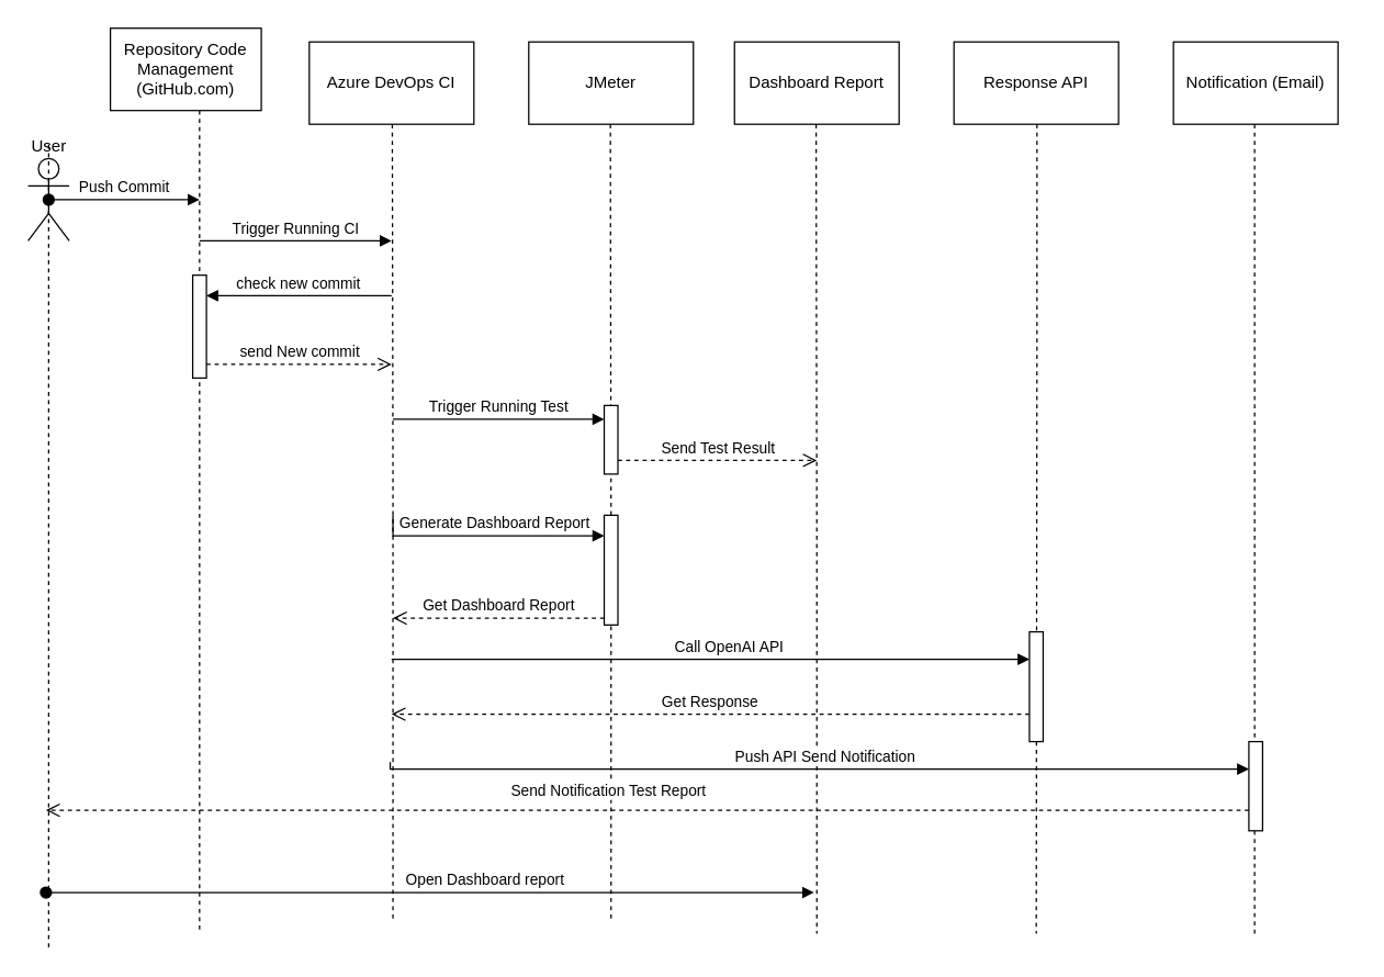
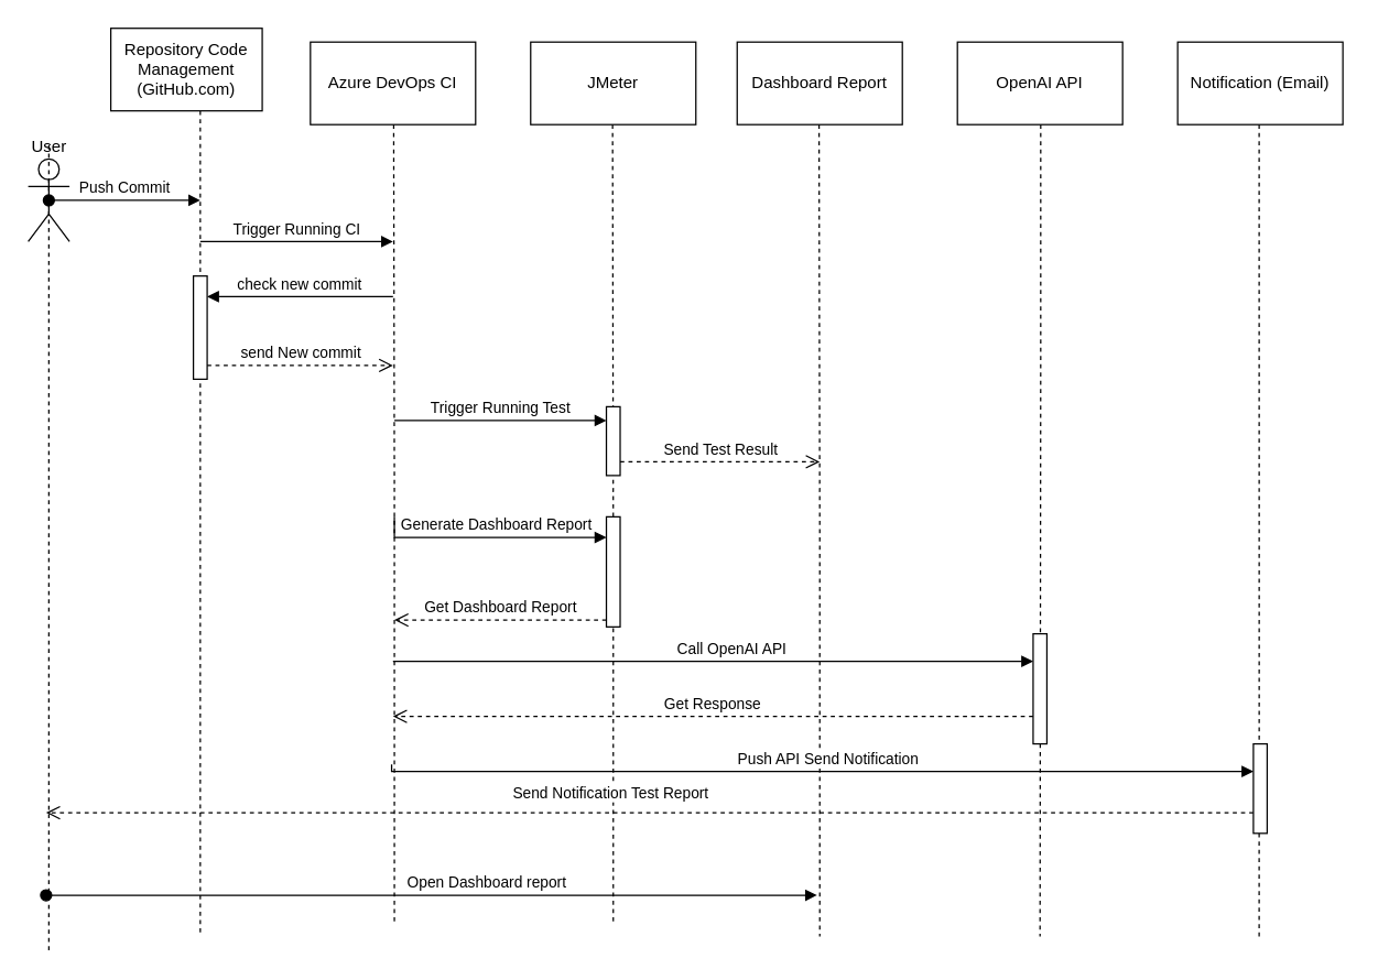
  <mxCell id="0" />
  <mxCell id="1" parent="0" />
  <mxCell id="2" value="User" style="shape=umlActor;verticalLabelPosition=top;verticalAlign=bottom;html=1;labelPosition=center;align=center;" parent="1" vertex="1"><mxGeometry x="20" y="115" width="30" height="60" as="geometry" /></mxCell>
  <mxCell id="3" style="edgeStyle=orthogonalEdgeStyle;rounded=0;orthogonalLoop=1;jettySize=auto;html=1;dashed=1;endArrow=none;endFill=0;" parent="1" source="4" edge="1"><mxGeometry relative="1" as="geometry"><mxPoint x="145" y="680" as="targetPoint" /><Array as="points"><mxPoint x="145" y="606" /></Array></mxGeometry></mxCell>
  <mxCell id="4" value="Repository Code Management (GitHub.com)" style="html=1;whiteSpace=wrap;" parent="1" vertex="1"><mxGeometry x="80" y="20" width="110" height="60" as="geometry" /></mxCell>
  <mxCell id="5" value="Azure DevOps CI" style="whiteSpace=wrap;html=1;" parent="1" vertex="1"><mxGeometry x="225" y="30" width="120" height="60" as="geometry" /></mxCell>
  <mxCell id="6" value="JMeter" style="whiteSpace=wrap;html=1;" parent="1" vertex="1"><mxGeometry x="385" y="30" width="120" height="60" as="geometry" /></mxCell>
  <mxCell id="7" value="Notification (Email)" style="whiteSpace=wrap;html=1;" parent="1" vertex="1"><mxGeometry x="855" y="30" width="120" height="60" as="geometry" /></mxCell>
  <mxCell id="8" value="Dashboard Report" style="whiteSpace=wrap;html=1;" parent="1" vertex="1"><mxGeometry x="535" y="30" width="120" height="60" as="geometry" /></mxCell>
  <mxCell id="9" style="edgeStyle=orthogonalEdgeStyle;rounded=0;orthogonalLoop=1;jettySize=auto;html=1;dashed=1;endArrow=none;endFill=0;" parent="1" edge="1"><mxGeometry relative="1" as="geometry"><mxPoint x="286" y="670" as="targetPoint" /><mxPoint x="285.5" y="90" as="sourcePoint" /><Array as="points"><mxPoint x="285" y="345" /><mxPoint x="285" y="345" /></Array></mxGeometry></mxCell>
  <mxCell id="10" style="edgeStyle=orthogonalEdgeStyle;rounded=0;orthogonalLoop=1;jettySize=auto;html=1;dashed=1;endArrow=none;endFill=0;" parent="1" edge="1"><mxGeometry relative="1" as="geometry"><mxPoint x="445" y="670" as="targetPoint" /><mxPoint x="444.5" y="90" as="sourcePoint" /></mxGeometry></mxCell>
  <mxCell id="11" style="edgeStyle=orthogonalEdgeStyle;rounded=0;orthogonalLoop=1;jettySize=auto;html=1;dashed=1;endArrow=none;endFill=0;" parent="1" edge="1"><mxGeometry relative="1" as="geometry"><mxPoint x="595" y="680" as="targetPoint" /><mxPoint x="594.5" y="90" as="sourcePoint" /></mxGeometry></mxCell>
  <mxCell id="12" style="edgeStyle=orthogonalEdgeStyle;rounded=0;orthogonalLoop=1;jettySize=auto;html=1;dashed=1;endArrow=none;endFill=0;" parent="1" source="31" edge="1"><mxGeometry relative="1" as="geometry"><mxPoint x="914.17" y="680" as="targetPoint" /><mxPoint x="914.17" y="90" as="sourcePoint" /><Array as="points"><mxPoint x="914" y="600" /><mxPoint x="914" y="600" /></Array></mxGeometry></mxCell>
  <mxCell id="13" style="edgeStyle=orthogonalEdgeStyle;rounded=0;orthogonalLoop=1;jettySize=auto;html=1;dashed=1;endArrow=none;endFill=0;" parent="1" edge="1"><mxGeometry relative="1" as="geometry"><mxPoint x="35" y="690" as="targetPoint" /><mxPoint x="35" y="105" as="sourcePoint" /><Array as="points"><mxPoint x="35" y="105" /></Array></mxGeometry></mxCell>
  <mxCell id="14" value="Push Commit" style="html=1;verticalAlign=bottom;startArrow=oval;startFill=1;endArrow=block;startSize=8;edgeStyle=elbowEdgeStyle;elbow=vertical;curved=0;rounded=0;" parent="1" edge="1"><mxGeometry width="60" relative="1" as="geometry"><mxPoint x="35" y="145" as="sourcePoint" /><mxPoint x="145" y="145" as="targetPoint" /></mxGeometry></mxCell>
  <mxCell id="15" value="Trigger Running CI" style="html=1;verticalAlign=bottom;endArrow=block;edgeStyle=elbowEdgeStyle;elbow=vertical;curved=0;rounded=0;" parent="1" edge="1"><mxGeometry width="80" relative="1" as="geometry"><mxPoint x="145" y="175" as="sourcePoint" /><mxPoint x="285" y="175" as="targetPoint" /></mxGeometry></mxCell>
  <mxCell id="16" value="" style="html=1;points=[];perimeter=orthogonalPerimeter;outlineConnect=0;targetShapes=umlLifeline;portConstraint=eastwest;newEdgeStyle={&quot;edgeStyle&quot;:&quot;elbowEdgeStyle&quot;,&quot;elbow&quot;:&quot;vertical&quot;,&quot;curved&quot;:0,&quot;rounded&quot;:0};" parent="1" vertex="1"><mxGeometry x="140" y="200" width="10" height="75" as="geometry" /></mxCell>
  <mxCell id="17" value="check new commit" style="html=1;verticalAlign=bottom;endArrow=block;edgeStyle=elbowEdgeStyle;elbow=vertical;curved=0;rounded=0;" parent="1" target="16" edge="1"><mxGeometry relative="1" as="geometry"><mxPoint x="285" y="215" as="sourcePoint" /><Array as="points"><mxPoint x="205" y="215" /></Array></mxGeometry></mxCell>
  <mxCell id="18" value="send New commit" style="html=1;verticalAlign=bottom;endArrow=open;dashed=1;endSize=8;edgeStyle=elbowEdgeStyle;elbow=vertical;curved=0;rounded=0;" parent="1" source="16" edge="1"><mxGeometry relative="1" as="geometry"><mxPoint x="285" y="265" as="targetPoint" /></mxGeometry></mxCell>
  <mxCell id="19" value="" style="html=1;points=[];perimeter=orthogonalPerimeter;outlineConnect=0;targetShapes=umlLifeline;portConstraint=eastwest;newEdgeStyle={&quot;edgeStyle&quot;:&quot;elbowEdgeStyle&quot;,&quot;elbow&quot;:&quot;vertical&quot;,&quot;curved&quot;:0,&quot;rounded&quot;:0};" parent="1" vertex="1"><mxGeometry x="440" y="295" width="10" height="50" as="geometry" /></mxCell>
  <mxCell id="20" value="Trigger Running Test" style="html=1;verticalAlign=bottom;endArrow=block;edgeStyle=elbowEdgeStyle;elbow=vertical;curved=0;rounded=0;" parent="1" target="19" edge="1"><mxGeometry relative="1" as="geometry"><mxPoint x="286" y="305" as="sourcePoint" /></mxGeometry></mxCell>
  <mxCell id="21" value="Send Test Result" style="html=1;verticalAlign=bottom;endArrow=open;dashed=1;endSize=8;edgeStyle=elbowEdgeStyle;elbow=vertical;curved=0;rounded=0;" parent="1" source="19" edge="1"><mxGeometry relative="1" as="geometry"><mxPoint x="595" y="335" as="targetPoint" /><Array as="points"><mxPoint x="565" y="335" /></Array></mxGeometry></mxCell>
  <mxCell id="22" value="" style="html=1;points=[];perimeter=orthogonalPerimeter;outlineConnect=0;targetShapes=umlLifeline;portConstraint=eastwest;newEdgeStyle={&quot;edgeStyle&quot;:&quot;elbowEdgeStyle&quot;,&quot;elbow&quot;:&quot;vertical&quot;,&quot;curved&quot;:0,&quot;rounded&quot;:0};" parent="1" vertex="1"><mxGeometry x="440" y="375" width="10" height="80" as="geometry" /></mxCell>
  <mxCell id="23" value="Generate Dashboard Report" style="html=1;verticalAlign=bottom;endArrow=block;edgeStyle=elbowEdgeStyle;elbow=vertical;curved=0;rounded=0;" parent="1" target="22" edge="1"><mxGeometry x="0.057" relative="1" as="geometry"><mxPoint x="286" y="375" as="sourcePoint" /><Array as="points"><mxPoint x="385" y="390" /><mxPoint x="385" y="380" /></Array><mxPoint as="offset" /></mxGeometry></mxCell>
  <mxCell id="24" value="Get Dashboard Report" style="html=1;verticalAlign=bottom;endArrow=open;dashed=1;endSize=8;edgeStyle=elbowEdgeStyle;elbow=vertical;curved=0;rounded=0;" parent="1" source="22" edge="1"><mxGeometry relative="1" as="geometry"><mxPoint x="286" y="450" as="targetPoint" /></mxGeometry></mxCell>
  <mxCell id="25" value="Push API Send Notification" style="html=1;verticalAlign=bottom;endArrow=block;edgeStyle=elbowEdgeStyle;elbow=vertical;curved=0;rounded=0;" parent="1" target="31" edge="1"><mxGeometry x="0.02" relative="1" as="geometry"><mxPoint x="284" y="555" as="sourcePoint" /><Array as="points"><mxPoint x="511" y="560" /></Array><mxPoint as="offset" /></mxGeometry></mxCell>
  <mxCell id="26" value="Send Notification Test Report" style="html=1;verticalAlign=bottom;endArrow=open;dashed=1;endSize=8;edgeStyle=elbowEdgeStyle;elbow=vertical;curved=0;rounded=0;" parent="1" edge="1"><mxGeometry x="0.064" y="-5" relative="1" as="geometry"><mxPoint x="33" y="590" as="targetPoint" /><mxPoint as="offset" /><mxPoint x="910" y="590" as="sourcePoint" /></mxGeometry></mxCell>
  <mxCell id="27" value="Open Dashboard report" style="html=1;verticalAlign=bottom;startArrow=oval;startFill=1;endArrow=block;startSize=8;edgeStyle=elbowEdgeStyle;elbow=vertical;curved=0;rounded=0;" parent="1" edge="1"><mxGeometry x="0.143" width="60" relative="1" as="geometry"><mxPoint x="33" y="650" as="sourcePoint" /><mxPoint x="593" y="650" as="targetPoint" /><mxPoint as="offset" /></mxGeometry></mxCell>
- <mxCell id="28" value="Response API" style="whiteSpace=wrap;html=1;" parent="1" vertex="1"><mxGeometry x="695" y="30" width="120" height="60" as="geometry" /></mxCell>
+ <mxCell id="28" value="OpenAI API" style="whiteSpace=wrap;html=1;" parent="1" vertex="1"><mxGeometry x="695" y="30" width="120" height="60" as="geometry" /></mxCell>
  <mxCell id="29" value="" style="edgeStyle=orthogonalEdgeStyle;rounded=0;orthogonalLoop=1;jettySize=auto;html=1;dashed=1;endArrow=none;endFill=0;" parent="1" edge="1"><mxGeometry relative="1" as="geometry"><mxPoint x="755" y="680" as="targetPoint" /><mxPoint x="755.5" y="90" as="sourcePoint" /><Array as="points"><mxPoint x="755" y="260" /><mxPoint x="755" y="260" /></Array></mxGeometry></mxCell>
  <mxCell id="30" value="" style="edgeStyle=orthogonalEdgeStyle;rounded=0;orthogonalLoop=1;jettySize=auto;html=1;dashed=1;endArrow=none;endFill=0;" parent="1" target="31" edge="1"><mxGeometry relative="1" as="geometry"><mxPoint x="914.17" y="680" as="targetPoint" /><mxPoint x="914.17" y="90" as="sourcePoint" /><Array as="points"><mxPoint x="915" y="440" /><mxPoint x="915" y="440" /></Array></mxGeometry></mxCell>
  <mxCell id="31" value="" style="html=1;points=[];perimeter=orthogonalPerimeter;outlineConnect=0;targetShapes=umlLifeline;portConstraint=eastwest;newEdgeStyle={&quot;edgeStyle&quot;:&quot;elbowEdgeStyle&quot;,&quot;elbow&quot;:&quot;vertical&quot;,&quot;curved&quot;:0,&quot;rounded&quot;:0};" parent="1" vertex="1"><mxGeometry x="910" y="540" width="10" height="65" as="geometry" /></mxCell>
  <mxCell id="32" value="Call OpenAI API" style="html=1;verticalAlign=bottom;endArrow=block;edgeStyle=elbowEdgeStyle;elbow=vertical;curved=0;rounded=0;" parent="1" edge="1"><mxGeometry x="0.057" relative="1" as="geometry"><mxPoint x="285" y="480" as="sourcePoint" /><Array as="points"><mxPoint x="666" y="480" /><mxPoint x="987" y="475" /></Array><mxPoint as="offset" /><mxPoint x="750" y="480" as="targetPoint" /></mxGeometry></mxCell>
  <mxCell id="33" value="Get Response" style="html=1;verticalAlign=bottom;endArrow=open;dashed=1;endSize=8;edgeStyle=elbowEdgeStyle;elbow=vertical;curved=0;rounded=0;" parent="1" edge="1"><mxGeometry relative="1" as="geometry"><mxPoint x="285" y="520" as="targetPoint" /><mxPoint x="750" y="520" as="sourcePoint" /></mxGeometry></mxCell>
  <mxCell id="34" value="" style="html=1;points=[];perimeter=orthogonalPerimeter;outlineConnect=0;targetShapes=umlLifeline;portConstraint=eastwest;newEdgeStyle={&quot;edgeStyle&quot;:&quot;elbowEdgeStyle&quot;,&quot;elbow&quot;:&quot;vertical&quot;,&quot;curved&quot;:0,&quot;rounded&quot;:0};" parent="1" vertex="1"><mxGeometry x="750" y="460" width="10" height="80" as="geometry" /></mxCell>
